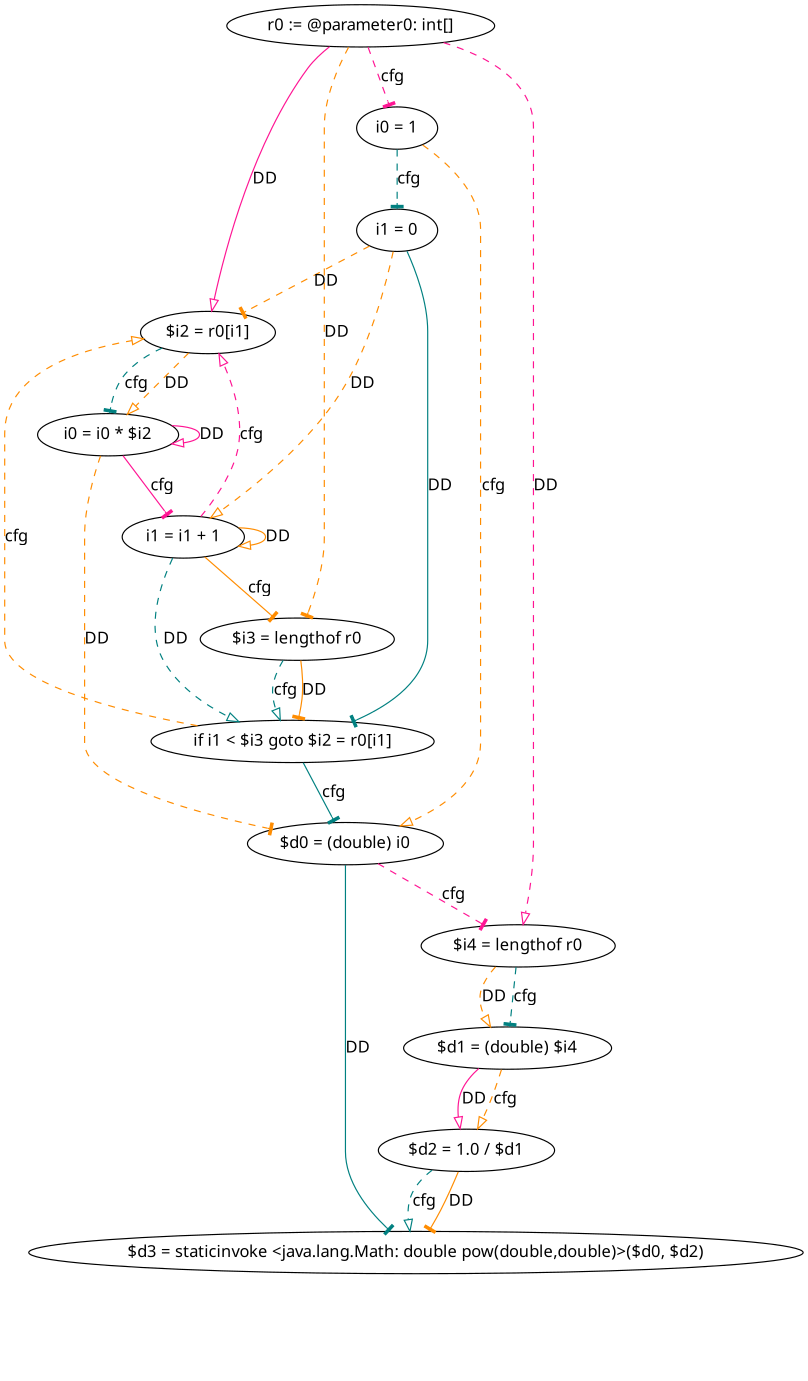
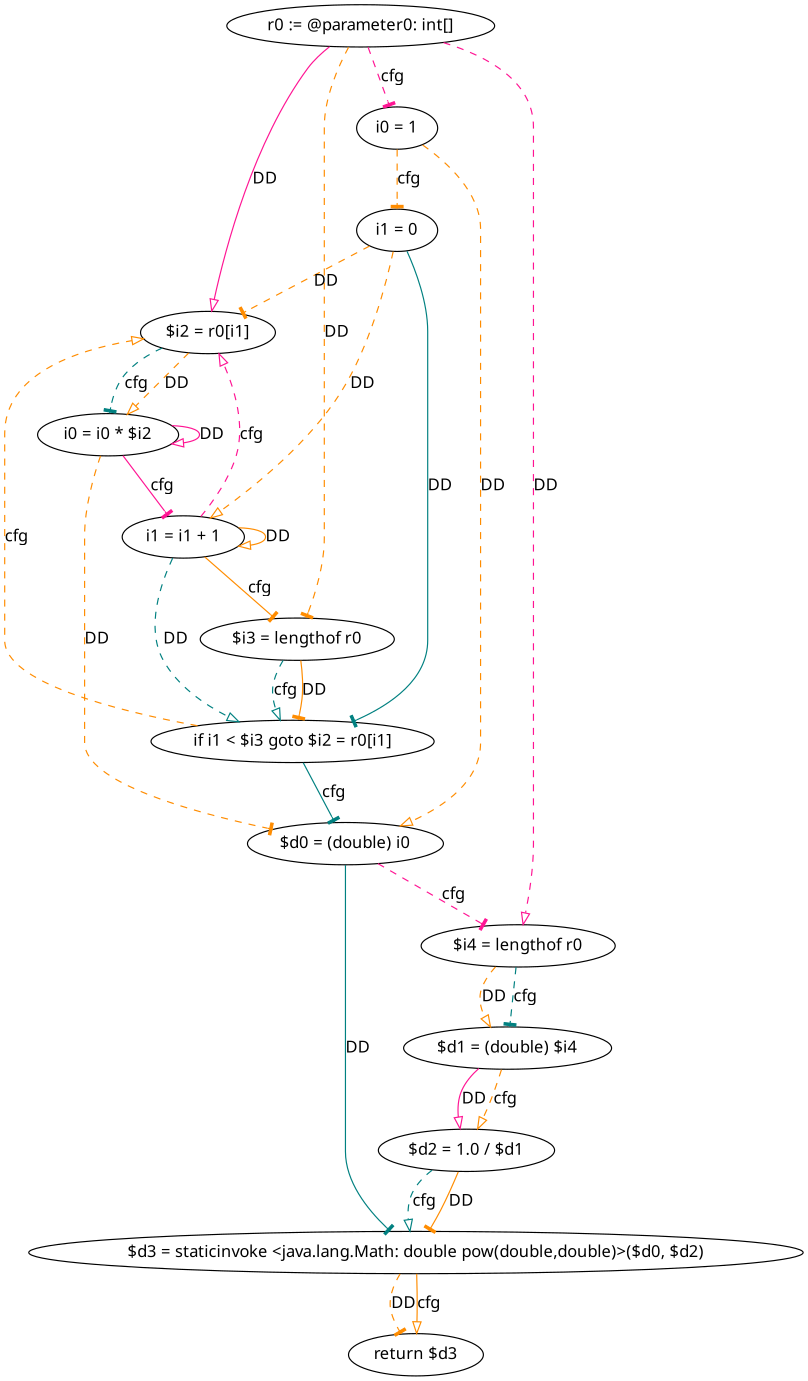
  digraph {
    fontname="Noto Sans"
    node [fontname="Noto Sans"]
    edge [arrowhead=tee color=darkorange fontname="Noto Sans" style=dashed]
    n1 [label="r0 := @parameter0: int[]"]
    n2 [label="i0 = 1"]
    n3 [label="$i2 = r0[i1]"]
    n4 [label="$i3 = lengthof r0"]
    n5 [label="$i4 = lengthof r0"]
    n6 [label="i1 = 0"]
    n7 [label="$d0 = (double) i0"]
    n8 [label="i0 = i0 * $i2"]
    n9 [label="if i1 < $i3 goto $i2 = r0[i1]"]
    n10 [label="$d1 = (double) $i4"]
    n11 [label="i1 = i1 + 1"]
    n12 [label="$d3 = staticinvoke <java.lang.Math: double pow(double,double)>($d0, $d2)"]
+   n13 [label="return $d3"]
    n14 [label="$d2 = 1.0 / $d1"]
    n1 -> n2 [color=deeppink label=cfg]
    n1 -> n3 [arrowhead=onormal color=deeppink label=DD style=solid]
    n1 -> n4 [label=DD]
    n1 -> n5 [arrowhead=onormal color=deeppink label=DD]
-   n2 -> n6 [color=teal label=cfg]
-   n2 -> n7 [arrowhead=onormal label=cfg]
+   n2 -> n6 [label=cfg]
+   n2 -> n7 [arrowhead=onormal label=DD]
    n3 -> n8 [arrowhead=onormal label=DD]
    n3 -> n8 [color=teal label=cfg]
    n4 -> n9 [label=DD style=solid]
    n4 -> n9 [arrowhead=onormal color=teal label=cfg]
    n5 -> n10 [arrowhead=onormal label=DD]
    n5 -> n10 [color=teal label=cfg]
    n6 -> n3 [label=DD]
    n6 -> n9 [color=teal label=DD style=solid]
    n6 -> n11 [arrowhead=onormal label=DD]
    n7 -> n5 [color=deeppink label=cfg]
    n7 -> n12 [color=teal label=DD style=solid]
    n8 -> n7 [label=DD]
    n8 -> n8 [arrowhead=onormal color=deeppink label=DD style=solid]
    n8 -> n11 [color=deeppink label=cfg style=solid]
    n9 -> n3 [arrowhead=onormal label=cfg]
    n9 -> n7 [color=teal label=cfg style=solid]
    n10 -> n14 [arrowhead=onormal color=deeppink label=DD style=solid]
    n10 -> n14 [arrowhead=onormal label=cfg]
    n11 -> n3 [arrowhead=onormal color=deeppink label=cfg]
    n11 -> n4 [label=cfg style=solid]
    n11 -> n9 [arrowhead=onormal color=teal label=DD]
    n11 -> n11 [arrowhead=onormal label=DD style=solid]
+   n12 -> n13 [label=DD]
+   n12 -> n13 [arrowhead=onormal label=cfg style=solid]
    n14 -> n12 [label=DD style=solid]
    n14 -> n12 [arrowhead=onormal color=teal label=cfg]
  }
